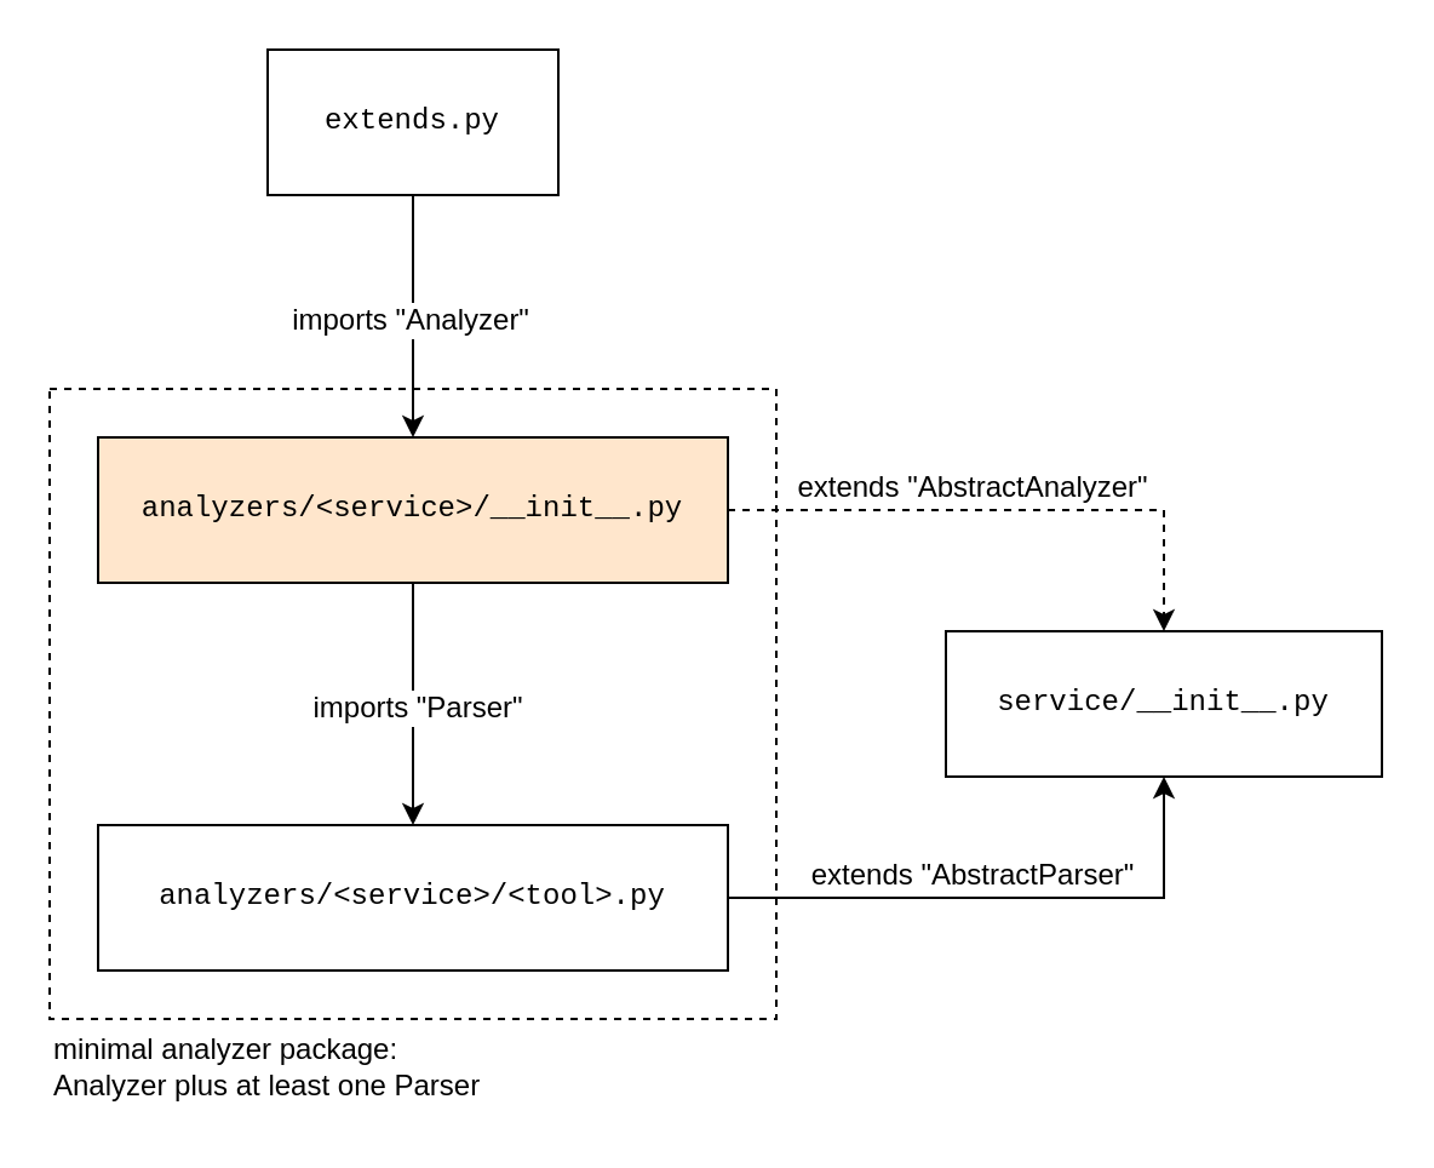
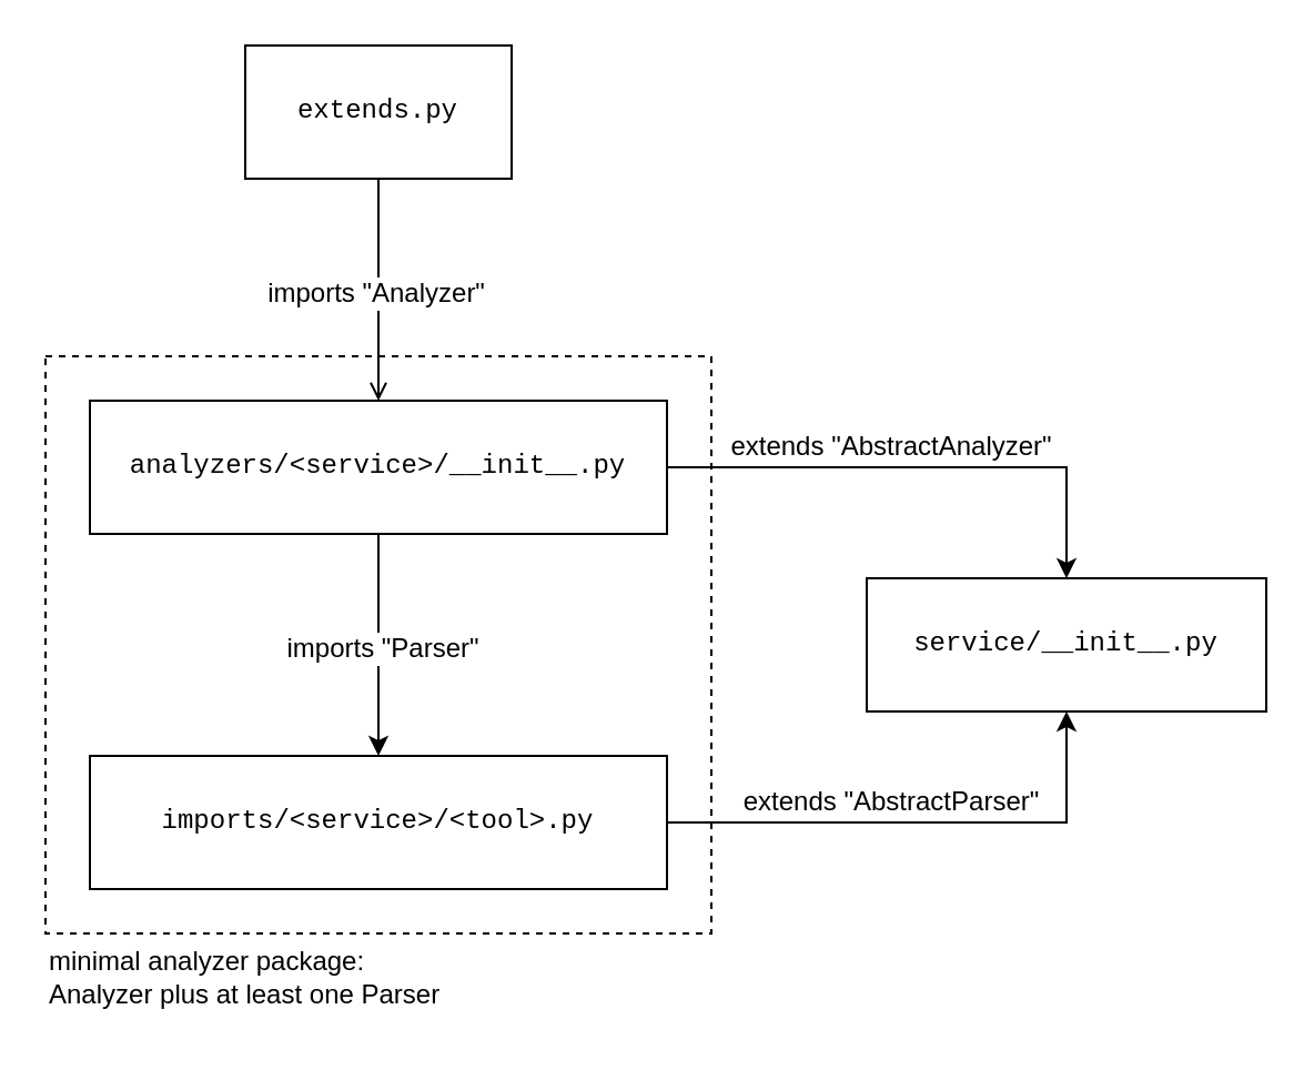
  <mxCell id="0" />
  <mxCell id="1" parent="0" />
  <mxCell id="2" value="" style="rounded=0;whiteSpace=wrap;html=1;fillColor=none;dashed=1;" vertex="1" parent="1"><mxGeometry x="20" y="160" width="300" height="260" as="geometry" /></mxCell>
- <mxCell id="3" style="edgeStyle=orthogonalEdgeStyle;rounded=0;orthogonalLoop=1;jettySize=auto;html=1;exitX=0.5;exitY=1;exitDx=0;exitDy=0;entryX=0.5;entryY=0;entryDx=0;entryDy=0;" edge="1" parent="1" source="5" target="10"><mxGeometry relative="1" as="geometry" /></mxCell>
+ <mxCell id="3" style="edgeStyle=orthogonalEdgeStyle;rounded=0;orthogonalLoop=1;jettySize=auto;html=1;exitX=0.5;exitY=1;exitDx=0;exitDy=0;entryX=0.5;entryY=0;entryDx=0;entryDy=0;endArrow=open;" edge="1" parent="1" source="5" target="10"><mxGeometry relative="1" as="geometry" /></mxCell>
  <mxCell id="4" value="imports &quot;Analyzer&quot;" style="edgeLabel;html=1;align=center;verticalAlign=middle;resizable=0;points=[];fontSize=12;" vertex="1" connectable="0" parent="3"><mxGeometry x="0.02" y="-2" relative="1" as="geometry"><mxPoint as="offset" /></mxGeometry></mxCell>
  <mxCell id="5" value="&lt;div&gt;extends.py&lt;br&gt;&lt;/div&gt;" style="rounded=0;whiteSpace=wrap;html=1;fontFamily=Courier New;" vertex="1" parent="1"><mxGeometry x="110" y="20" width="120" height="60" as="geometry" /></mxCell>
  <mxCell id="6" style="edgeStyle=orthogonalEdgeStyle;rounded=0;orthogonalLoop=1;jettySize=auto;html=1;exitX=0.5;exitY=1;exitDx=0;exitDy=0;entryX=0.5;entryY=0;entryDx=0;entryDy=0;" edge="1" parent="1" source="10" target="13"><mxGeometry relative="1" as="geometry" /></mxCell>
  <mxCell id="7" value="imports &quot;Parser&quot;" style="edgeLabel;html=1;align=center;verticalAlign=middle;resizable=0;points=[];fontSize=12;" vertex="1" connectable="0" parent="6"><mxGeometry x="0.02" y="1" relative="1" as="geometry"><mxPoint as="offset" /></mxGeometry></mxCell>
- <mxCell id="8" style="edgeStyle=orthogonalEdgeStyle;rounded=0;orthogonalLoop=1;jettySize=auto;html=1;exitX=1;exitY=0.5;exitDx=0;exitDy=0;entryX=0.5;entryY=0;entryDx=0;entryDy=0;dashed=1;" edge="1" parent="1" source="10" target="14"><mxGeometry relative="1" as="geometry" /></mxCell>
+ <mxCell id="8" style="edgeStyle=orthogonalEdgeStyle;rounded=0;orthogonalLoop=1;jettySize=auto;html=1;exitX=1;exitY=0.5;exitDx=0;exitDy=0;entryX=0.5;entryY=0;entryDx=0;entryDy=0;" edge="1" parent="1" source="10" target="14"><mxGeometry relative="1" as="geometry" /></mxCell>
  <mxCell id="9" value="extends &quot;AbstractAnalyzer&quot;" style="edgeLabel;html=1;align=center;verticalAlign=middle;resizable=0;points=[];fontSize=12;labelBackgroundColor=default;" vertex="1" connectable="0" parent="8"><mxGeometry x="-0.209" y="-2" relative="1" as="geometry"><mxPoint x="9" y="-12" as="offset" /></mxGeometry></mxCell>
- <mxCell id="10" value="&lt;div&gt;analyzers/&amp;lt;service&amp;gt;/__init__.py&lt;/div&gt;" style="rounded=0;whiteSpace=wrap;html=1;fontFamily=Courier New;fillColor=#ffe6cc;" vertex="1" parent="1"><mxGeometry x="40" y="180" width="260" height="60" as="geometry" /></mxCell>
+ <mxCell id="10" value="&lt;div&gt;analyzers/&amp;lt;service&amp;gt;/__init__.py&lt;/div&gt;" style="rounded=0;whiteSpace=wrap;html=1;fontFamily=Courier New;" vertex="1" parent="1"><mxGeometry x="40" y="180" width="260" height="60" as="geometry" /></mxCell>
  <mxCell id="11" style="edgeStyle=orthogonalEdgeStyle;rounded=0;orthogonalLoop=1;jettySize=auto;html=1;exitX=1;exitY=0.5;exitDx=0;exitDy=0;entryX=0.5;entryY=1;entryDx=0;entryDy=0;" edge="1" parent="1" source="13" target="14"><mxGeometry relative="1" as="geometry" /></mxCell>
  <mxCell id="12" value="extends &quot;AbstractParser&quot;" style="edgeLabel;html=1;align=center;verticalAlign=middle;resizable=0;points=[];fontSize=12;labelBackgroundColor=default;" vertex="1" connectable="0" parent="11"><mxGeometry x="-0.226" y="-1" relative="1" as="geometry"><mxPoint x="11" y="-11" as="offset" /></mxGeometry></mxCell>
- <mxCell id="13" value="&lt;div&gt;analyzers/&amp;lt;service&amp;gt;/&amp;lt;tool&amp;gt;.py&lt;/div&gt;" style="rounded=0;whiteSpace=wrap;html=1;fontFamily=Courier New;" vertex="1" parent="1"><mxGeometry x="40" y="340" width="260" height="60" as="geometry" /></mxCell>
+ <mxCell id="13" value="&lt;div&gt;imports/&amp;lt;service&amp;gt;/&amp;lt;tool&amp;gt;.py&lt;/div&gt;" style="rounded=0;whiteSpace=wrap;html=1;fontFamily=Courier New;" vertex="1" parent="1"><mxGeometry x="40" y="340" width="260" height="60" as="geometry" /></mxCell>
  <mxCell id="14" value="&lt;div&gt;service/__init__.py&lt;br&gt;&lt;/div&gt;" style="rounded=0;whiteSpace=wrap;html=1;fontFamily=Courier New;" vertex="1" parent="1"><mxGeometry x="390" y="260" width="180" height="60" as="geometry" /></mxCell>
  <mxCell id="15" value="&lt;div align=&quot;left&quot;&gt;minimal analyzer package:&lt;/div&gt;&lt;div align=&quot;left&quot;&gt;Analyzer plus at least one Parser&lt;br&gt;&lt;/div&gt;" style="text;html=1;align=left;verticalAlign=middle;whiteSpace=wrap;rounded=0;fillColor=none;" vertex="1" parent="1"><mxGeometry x="20" y="420" width="190" height="40" as="geometry" /></mxCell>
